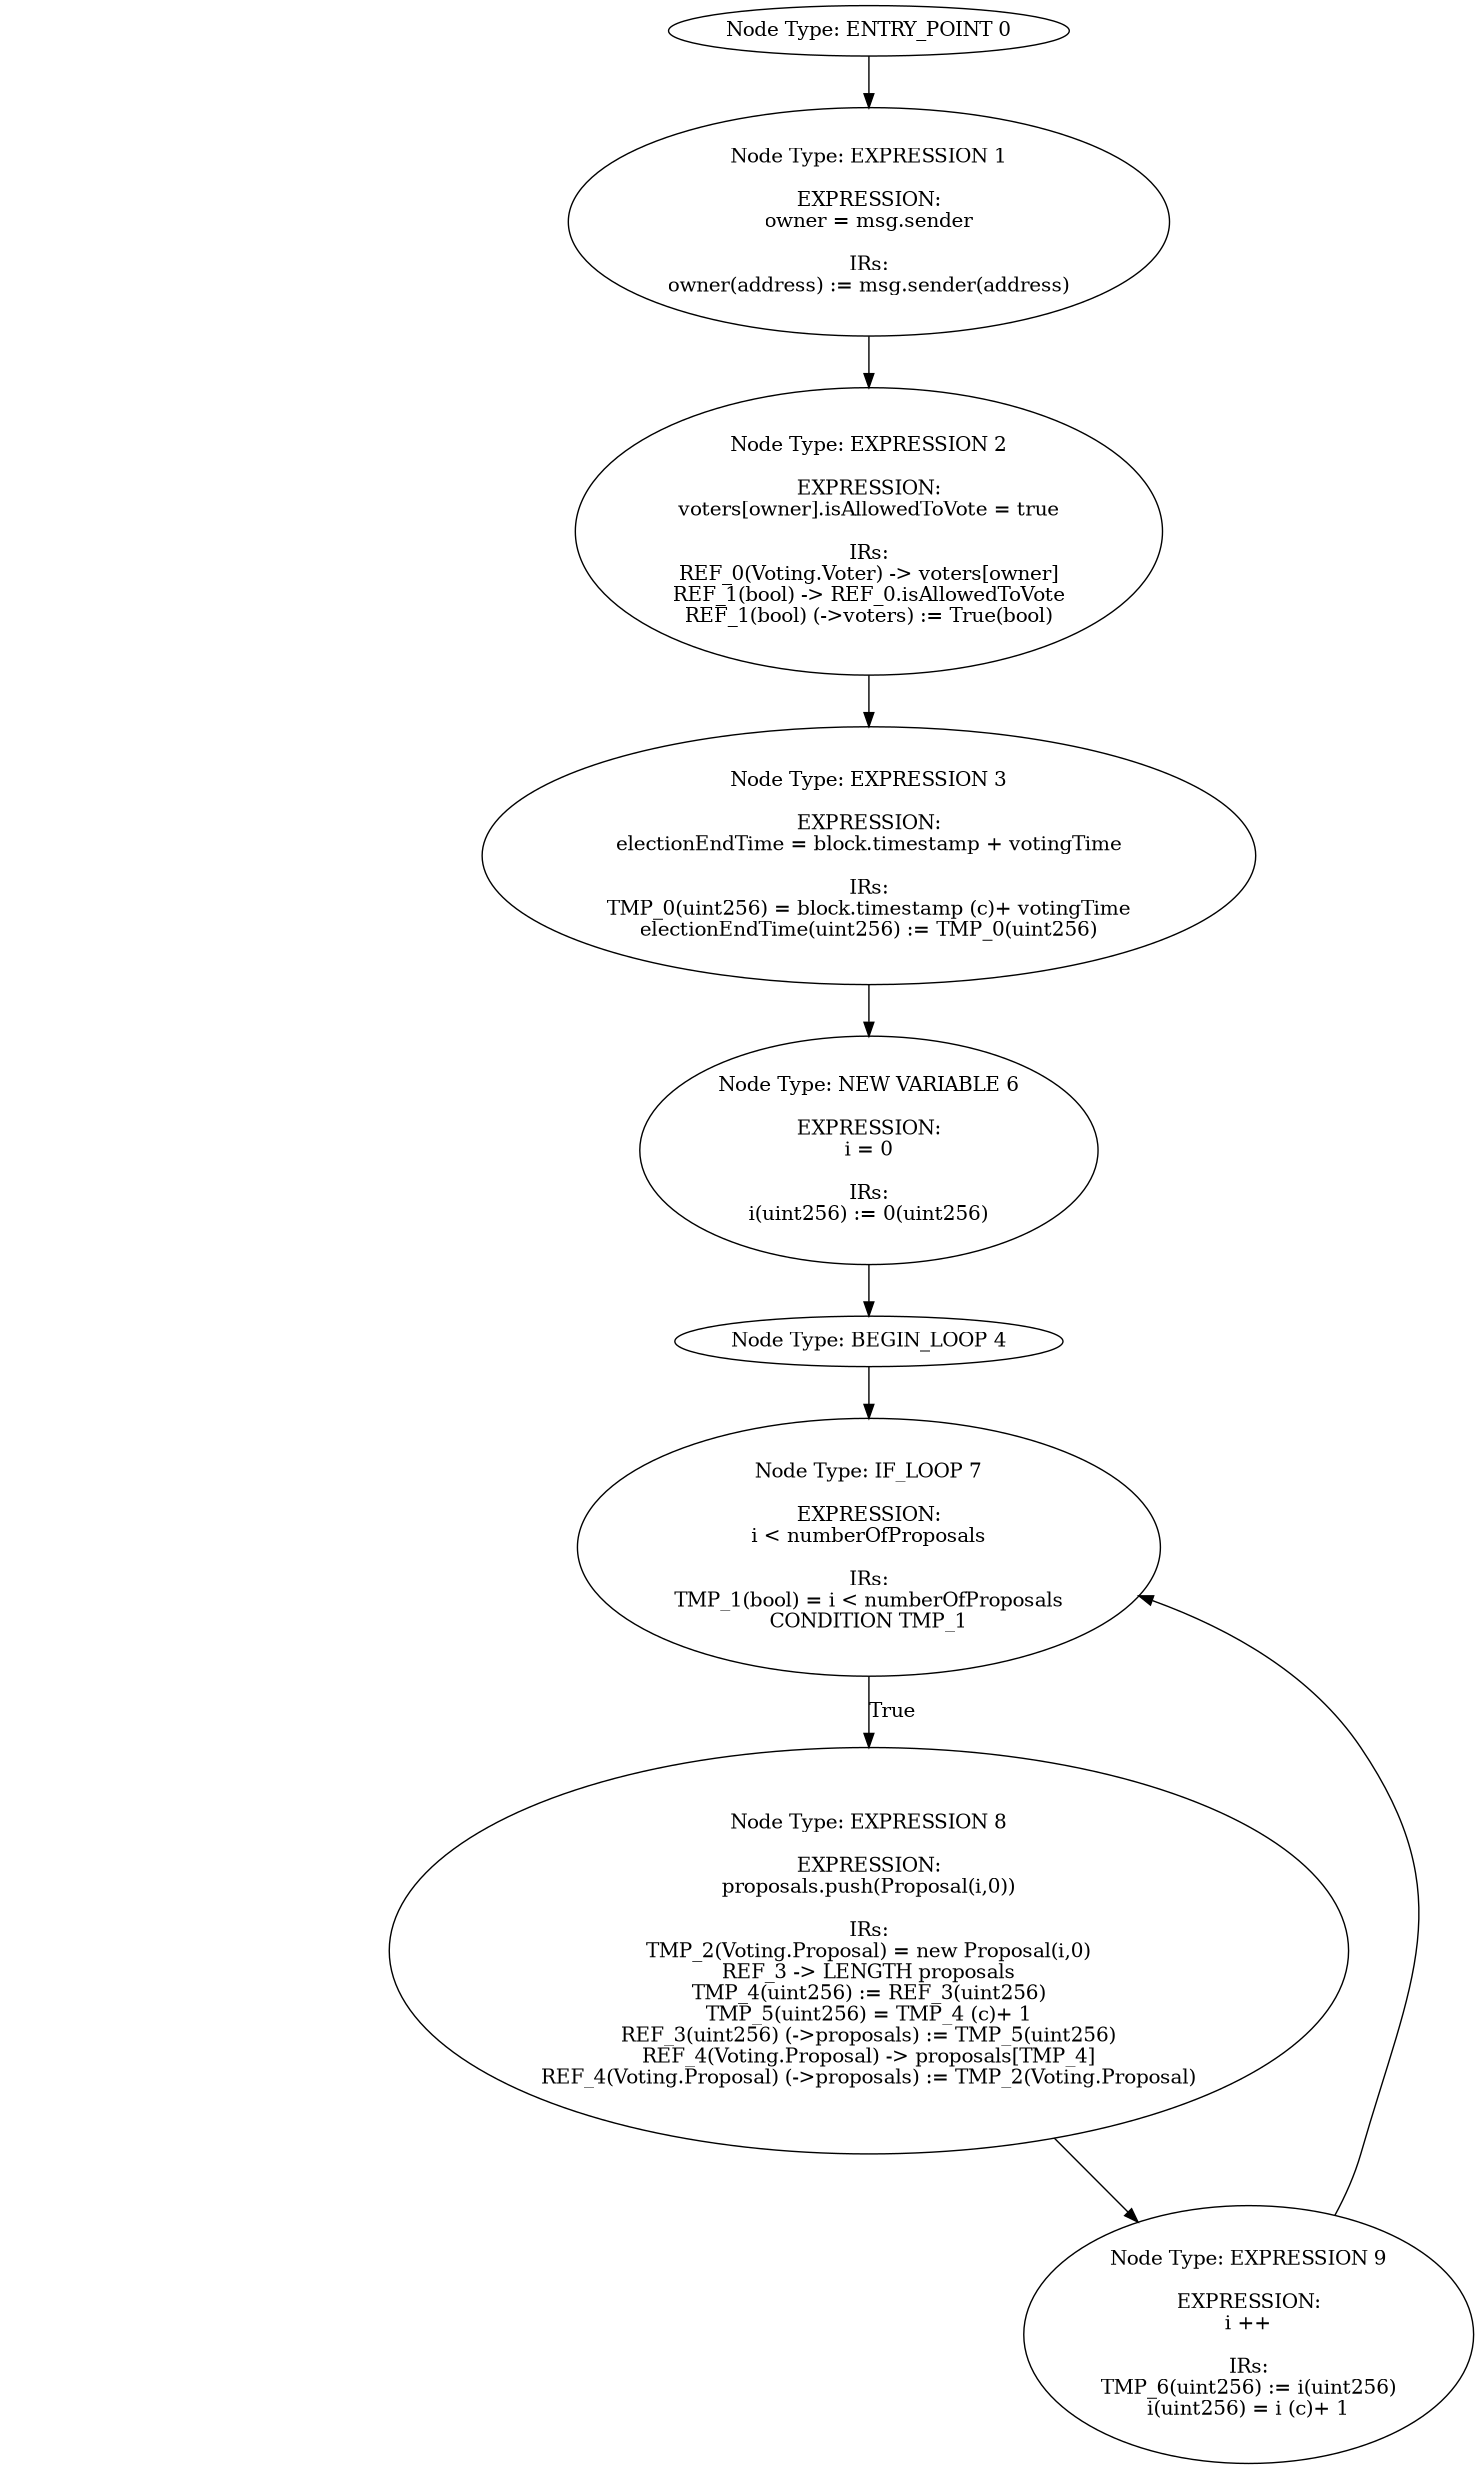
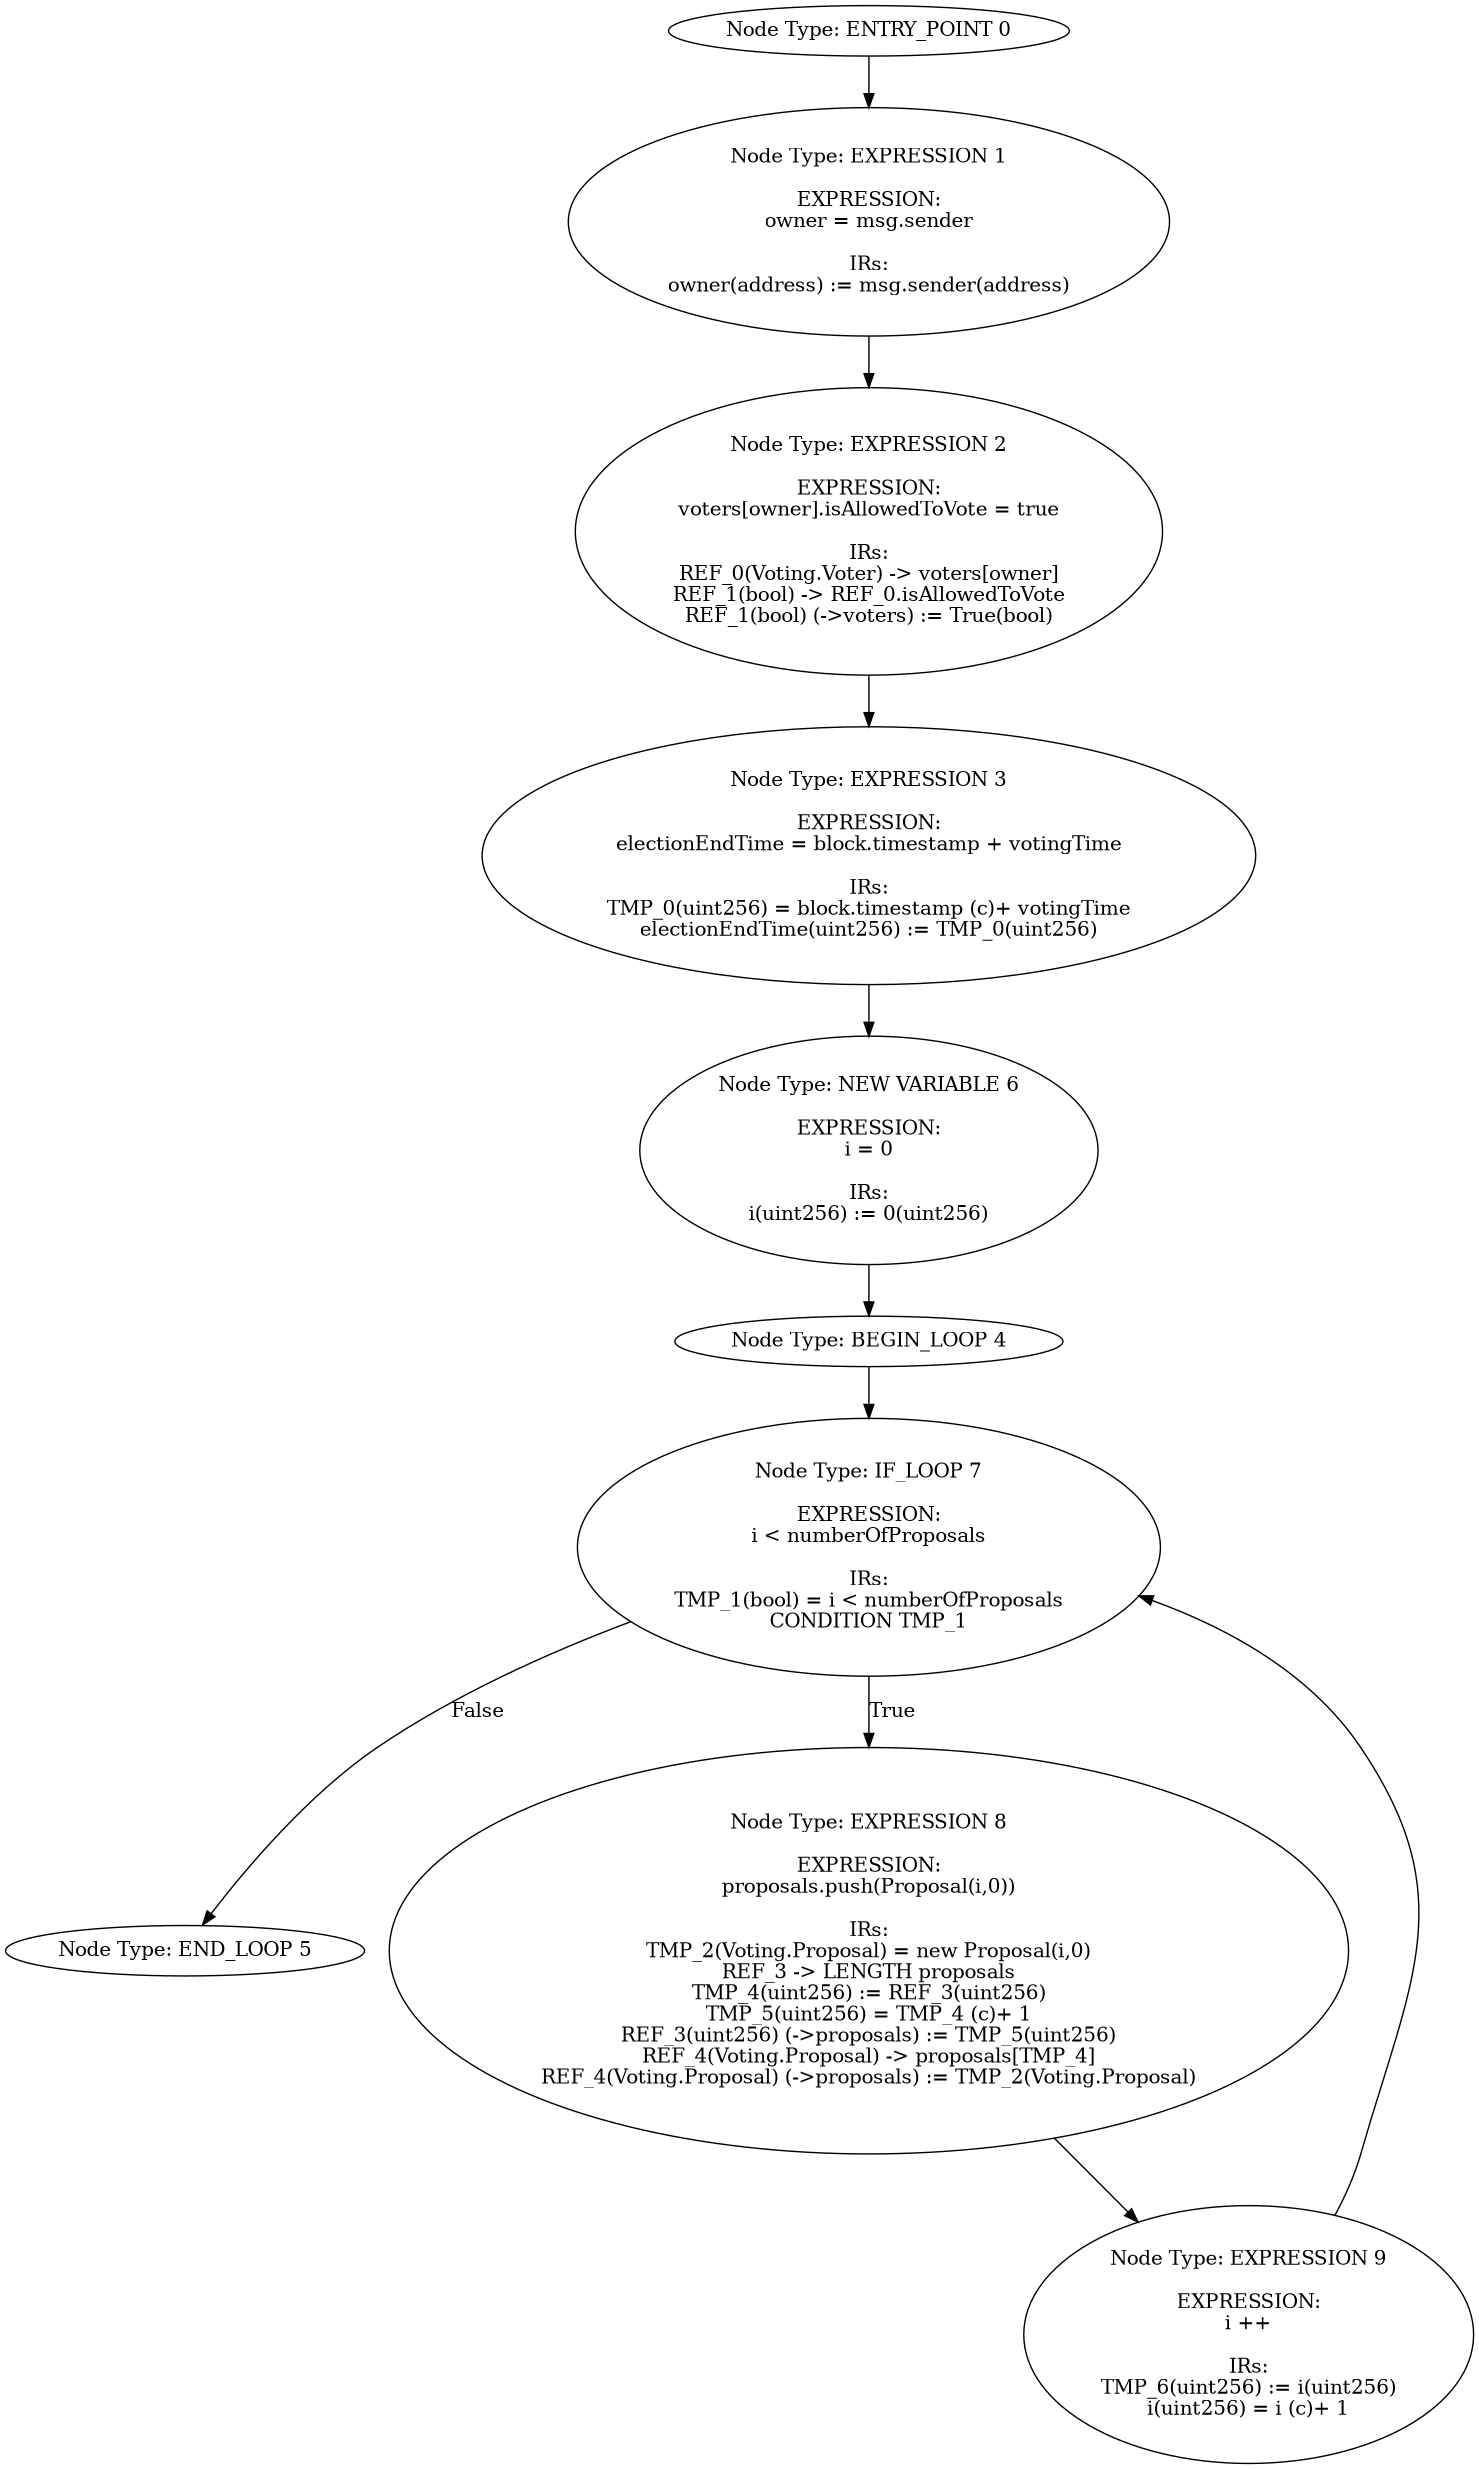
  digraph {
    n1 [label="Node Type: ENTRY_POINT 0\n"]
    n2 [label="Node Type: EXPRESSION 1\n\nEXPRESSION:\nowner = msg.sender\n\nIRs:\nowner(address) := msg.sender(address)"]
    n3 [label="Node Type: EXPRESSION 2\n\nEXPRESSION:\nvoters[owner].isAllowedToVote = true\n\nIRs:\nREF_0(Voting.Voter) -> voters[owner]\nREF_1(bool) -> REF_0.isAllowedToVote\nREF_1(bool) (->voters) := True(bool)"]
    n4 [label="Node Type: EXPRESSION 3\n\nEXPRESSION:\nelectionEndTime = block.timestamp + votingTime\n\nIRs:\nTMP_0(uint256) = block.timestamp (c)+ votingTime\nelectionEndTime(uint256) := TMP_0(uint256)"]
    n5 [label="Node Type: NEW VARIABLE 6\n\nEXPRESSION:\ni = 0\n\nIRs:\ni(uint256) := 0(uint256)"]
    n6 [label="Node Type: BEGIN_LOOP 4\n"]
    n7 [label="Node Type: IF_LOOP 7\n\nEXPRESSION:\ni < numberOfProposals\n\nIRs:\nTMP_1(bool) = i < numberOfProposals\nCONDITION TMP_1"]
+   n8 [label="Node Type: END_LOOP 5\n"]
    n9 [label="Node Type: EXPRESSION 8\n\nEXPRESSION:\nproposals.push(Proposal(i,0))\n\nIRs:\nTMP_2(Voting.Proposal) = new Proposal(i,0)\nREF_3 -> LENGTH proposals\nTMP_4(uint256) := REF_3(uint256)\nTMP_5(uint256) = TMP_4 (c)+ 1\nREF_3(uint256) (->proposals) := TMP_5(uint256)\nREF_4(Voting.Proposal) -> proposals[TMP_4]\nREF_4(Voting.Proposal) (->proposals) := TMP_2(Voting.Proposal)"]
    n10 [label="Node Type: EXPRESSION 9\n\nEXPRESSION:\ni ++\n\nIRs:\nTMP_6(uint256) := i(uint256)\ni(uint256) = i (c)+ 1"]
    n1 -> n2
    n2 -> n3
    n3 -> n4
    n4 -> n5
    n5 -> n6
    n6 -> n7
+   n7 -> n8 [label=False]
    n7 -> n9 [label=True]
    n9 -> n10
    n10 -> n7
  }
